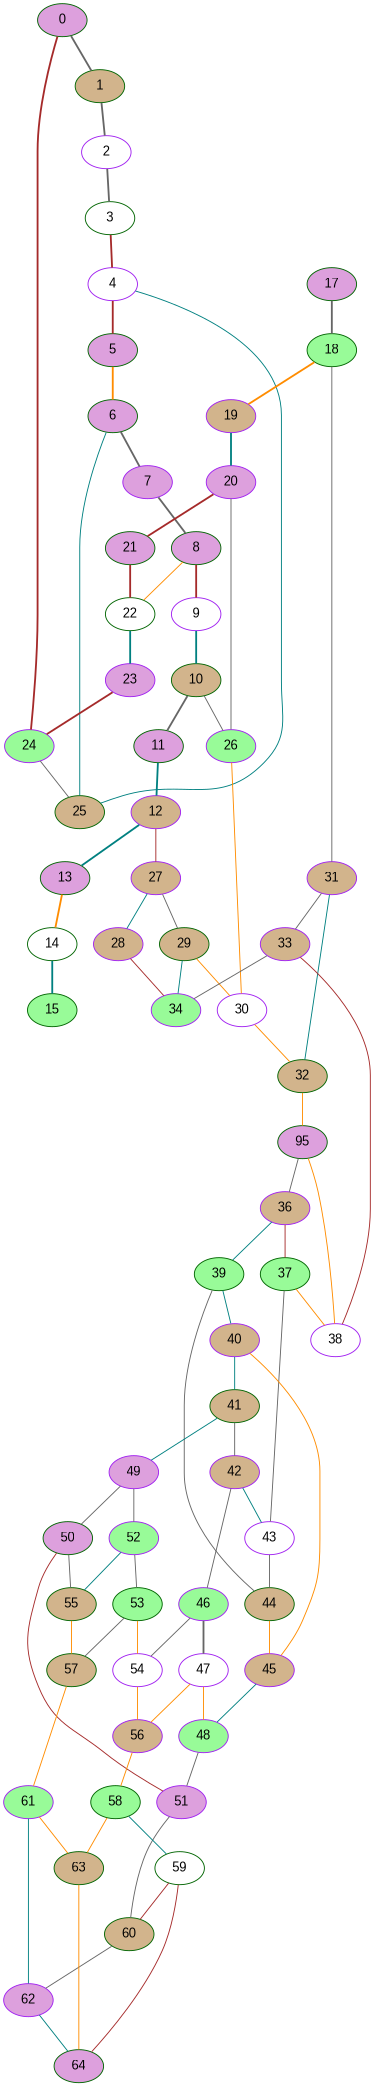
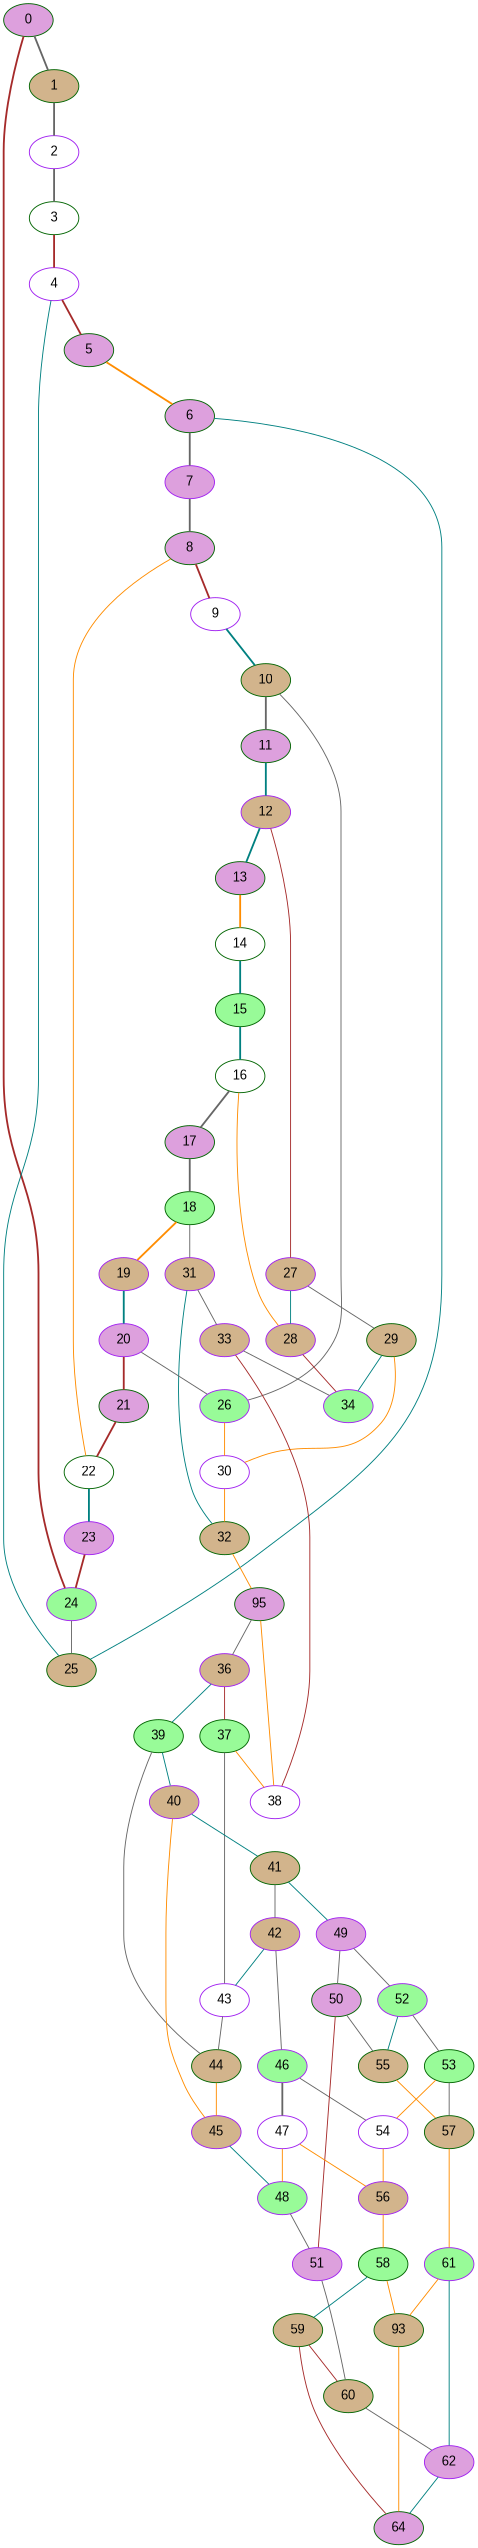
  graph {
    fontname="Liberation Sans"
    node [color=darkgreen fillcolor=tan fontname="Liberation Sans" style=filled]
    edge [color=gray40 fontname="Liberation Sans"]
    0 [fillcolor=plum]
    1
    24 [color=purple fillcolor=palegreen]
    2 [color=purple fillcolor=white]
    25
    3 [fillcolor=white]
    4 [color=purple fillcolor=white]
    5 [fillcolor=plum]
    6 [fillcolor=plum]
    7 [color=purple fillcolor=plum]
    8 [fillcolor=plum]
    9 [color=purple fillcolor=white]
    22 [fillcolor=white]
    10
    23 [color=purple fillcolor=plum]
    11 [fillcolor=plum]
    26 [color=purple fillcolor=palegreen]
    12 [color=purple]
    30 [color=purple fillcolor=white]
    13 [fillcolor=plum]
    27 [color=purple]
    32
    14 [fillcolor=white]
    28 [color=purple]
    29
    15 [fillcolor=palegreen]
    34 [color=purple fillcolor=palegreen]
+   16 [fillcolor=white]
    17 [fillcolor=plum]
    18 [fillcolor=palegreen]
    19 [color=purple]
    31 [color=purple]
    20 [color=purple fillcolor=plum]
    33 [color=purple]
    21 [fillcolor=plum]
    n36 [fillcolor=plum label=95]
    38 [color=purple fillcolor=white]
    36 [color=purple]
    37 [fillcolor=palegreen]
    39 [fillcolor=palegreen]
    43 [color=purple fillcolor=white]
    40 [color=purple]
    44
    41
    45 [color=purple]
    42 [color=purple]
    49 [color=purple fillcolor=plum]
    48 [color=purple fillcolor=palegreen]
    46 [color=purple fillcolor=palegreen]
    50 [fillcolor=plum]
    52 [color=purple fillcolor=palegreen]
    51 [color=purple fillcolor=plum]
    47 [color=purple fillcolor=white]
    54 [color=purple fillcolor=white]
    55
    53 [fillcolor=palegreen]
    56 [color=purple]
    60
    58 [fillcolor=palegreen]
-   59 [fillcolor=white]
-   63
+   59
+   63 [label=93]
    62 [color=purple fillcolor=plum]
    57
    61 [color=purple fillcolor=palegreen]
    64 [fillcolor=plum]
    0 -- 1 [style=bold]
    0 -- 24 [color=brown style=bold]
    1 -- 2 [style=bold]
    24 -- 25
    2 -- 3 [style=bold]
    3 -- 4 [color=brown style=bold]
    4 -- 25 [color=teal]
    4 -- 5 [color=brown style=bold]
    5 -- 6 [color=darkorange style=bold]
    6 -- 25 [color=teal]
    6 -- 7 [style=bold]
    7 -- 8 [style=bold]
    8 -- 9 [color=brown style=bold]
    8 -- 22 [color=darkorange]
    9 -- 10 [color=teal style=bold]
    22 -- 23 [color=teal style=bold]
    10 -- 11 [style=bold]
    10 -- 26
    23 -- 24 [color=brown style=bold]
    11 -- 12 [color=teal style=bold]
    26 -- 30 [color=darkorange]
    12 -- 13 [color=teal style=bold]
    12 -- 27 [color=brown]
    30 -- 32 [color=darkorange]
    13 -- 14 [color=darkorange style=bold]
    27 -- 28 [color=teal]
    27 -- 29
    32 -- n36 [color=darkorange]
    14 -- 15 [color=teal style=bold]
    28 -- 34 [color=brown]
    29 -- 30 [color=darkorange]
    29 -- 34 [color=teal]
+   15 -- 16 [color=teal style=bold]
+   16 -- 28 [color=darkorange]
+   16 -- 17 [style=bold]
    17 -- 18 [style=bold]
    18 -- 19 [color=darkorange style=bold]
    18 -- 31
    19 -- 20 [color=teal style=bold]
    31 -- 32 [color=teal]
    31 -- 33
    20 -- 26
    20 -- 21 [color=brown style=bold]
    33 -- 34
    33 -- 38 [color=brown]
    21 -- 22 [color=brown style=bold]
    n36 -- 38 [color=darkorange]
    n36 -- 36
    36 -- 37 [color=brown]
    36 -- 39 [color=teal]
    37 -- 38 [color=darkorange]
    37 -- 43
    39 -- 40 [color=teal]
    39 -- 44
    43 -- 44
    40 -- 41 [color=teal]
    40 -- 45 [color=darkorange]
    44 -- 45 [color=darkorange]
    41 -- 42
    41 -- 49 [color=teal]
    45 -- 48 [color=teal]
    42 -- 43 [color=teal]
    42 -- 46
    49 -- 50
    49 -- 52
    48 -- 51
    46 -- 47 [style=bold]
    46 -- 54
    50 -- 51 [color=brown]
    50 -- 55
    52 -- 55 [color=teal]
    52 -- 53
    51 -- 60
    47 -- 48 [color=darkorange]
    47 -- 56 [color=darkorange]
    54 -- 56 [color=darkorange]
    55 -- 57 [color=darkorange]
    53 -- 54 [color=darkorange]
    53 -- 57
    56 -- 58 [color=darkorange]
    60 -- 62
    58 -- 59 [color=teal]
    58 -- 63 [color=darkorange]
    59 -- 60 [color=brown]
    59 -- 64 [color=brown]
    63 -- 64 [color=darkorange]
    62 -- 64 [color=teal]
    57 -- 61 [color=darkorange]
    61 -- 63 [color=darkorange]
    61 -- 62 [color=teal]
  }
